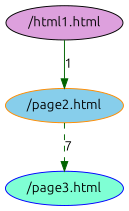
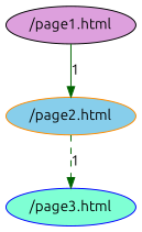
  digraph {
    fontname=Ubuntu
    node [fontname=Ubuntu style=filled]
    edge [color=darkgreen fontname=Ubuntu]
    n1 [color=darkorange fillcolor=skyblue label="/page2.html"]
    n2 [color=blue fillcolor=aquamarine label="/page3.html"]
-   n3 [color=black fillcolor=plum label="/html1.html"]
-   n1 -> n2 [label=7 style=dashed]
+   n3 [color=black fillcolor=plum label="/page1.html"]
+   n1 -> n2 [label=1 style=dashed]
    n3 -> n1 [label=1 style=solid]
  }
